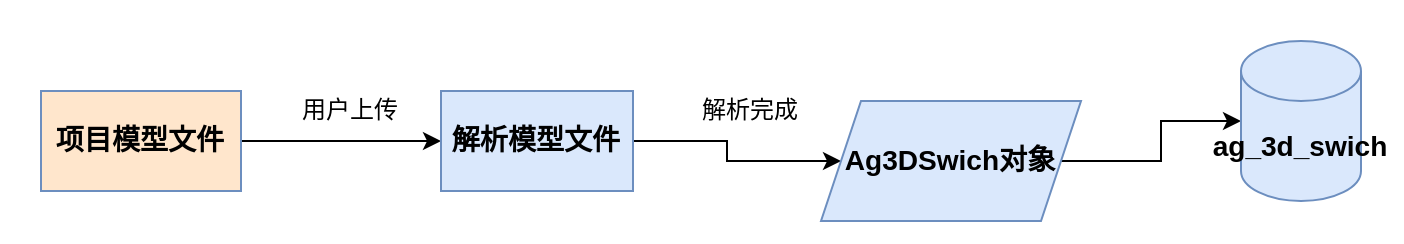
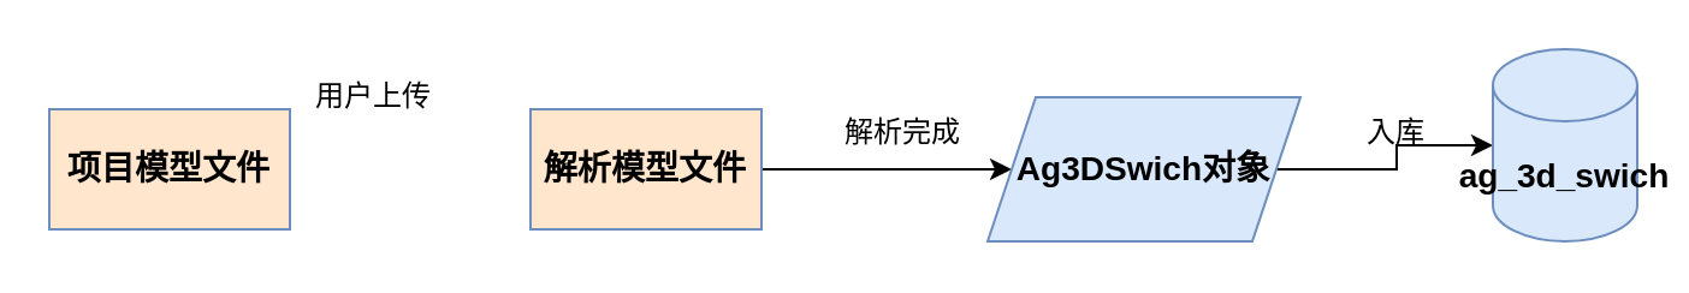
  <mxCell id="0" />
  <mxCell id="1" parent="0" />
- <mxCell id="2" style="edgeStyle=orthogonalEdgeStyle;rounded=0;orthogonalLoop=1;jettySize=auto;html=1;exitX=1;exitY=0.5;exitDx=0;exitDy=0;entryX=0;entryY=0.5;entryDx=0;entryDy=0;" edge="1" parent="1" source="3" target="5"><mxGeometry relative="1" as="geometry" /></mxCell>
  <mxCell id="3" value="&lt;h3&gt;项目模型文件&lt;/h3&gt;" style="rounded=0;whiteSpace=wrap;html=1;fillColor=#ffe6cc;strokeColor=#6c8ebf;" vertex="1" parent="1"><mxGeometry x="20" y="45" width="100" height="50" as="geometry" /></mxCell>
  <mxCell id="4" style="edgeStyle=orthogonalEdgeStyle;rounded=0;orthogonalLoop=1;jettySize=auto;html=1;exitX=1;exitY=0.5;exitDx=0;exitDy=0;entryX=0;entryY=0.5;entryDx=0;entryDy=0;" edge="1" parent="1" source="5" target="8"><mxGeometry relative="1" as="geometry" /></mxCell>
- <mxCell id="5" value="&lt;h3&gt;解析模型文件&lt;/h3&gt;" style="rounded=0;whiteSpace=wrap;html=1;fillColor=#dae8fc;strokeColor=#6c8ebf;" vertex="1" parent="1"><mxGeometry x="220" y="45" width="96" height="50" as="geometry" /></mxCell>
- <mxCell id="6" value="用户上传" style="text;html=1;strokeColor=none;fillColor=none;align=center;verticalAlign=middle;whiteSpace=wrap;rounded=0;" vertex="1" parent="1"><mxGeometry x="150" y="45" width="50" height="20" as="geometry" /></mxCell>
+ <mxCell id="5" value="&lt;h3&gt;解析模型文件&lt;/h3&gt;" style="rounded=0;whiteSpace=wrap;html=1;fillColor=#ffe6cc;strokeColor=#6c8ebf;" vertex="1" parent="1"><mxGeometry x="220" y="45" width="96" height="50" as="geometry" /></mxCell>
+ <mxCell id="6" value="用户上传" style="text;html=1;strokeColor=none;fillColor=none;align=center;verticalAlign=middle;whiteSpace=wrap;rounded=0;" vertex="1" parent="1"><mxGeometry x="130" y="30" width="50" height="20" as="geometry" /></mxCell>
  <mxCell id="7" style="edgeStyle=orthogonalEdgeStyle;rounded=0;orthogonalLoop=1;jettySize=auto;html=1;exitX=1;exitY=0.5;exitDx=0;exitDy=0;" edge="1" parent="1" source="8" target="9"><mxGeometry relative="1" as="geometry" /></mxCell>
- <mxCell id="8" value="&lt;h3&gt;Ag3DSwich对象&lt;/h3&gt;" style="shape=parallelogram;perimeter=parallelogramPerimeter;whiteSpace=wrap;html=1;fixedSize=1;fillColor=#dae8fc;strokeColor=#6c8ebf;" vertex="1" parent="1"><mxGeometry x="410" y="50" width="130" height="60" as="geometry" /></mxCell>
+ <mxCell id="8" value="&lt;h3&gt;Ag3DSwich对象&lt;/h3&gt;" style="shape=parallelogram;perimeter=parallelogramPerimeter;whiteSpace=wrap;html=1;fixedSize=1;fillColor=#dae8fc;strokeColor=#6c8ebf;" vertex="1" parent="1"><mxGeometry x="410" y="40" width="130" height="60" as="geometry" /></mxCell>
  <mxCell id="9" value="&lt;h3&gt;ag_3d_swich&lt;/h3&gt;" style="shape=cylinder3;whiteSpace=wrap;html=1;boundedLbl=1;backgroundOutline=1;size=15;fillColor=#dae8fc;strokeColor=#6c8ebf;" vertex="1" parent="1"><mxGeometry x="620" y="20" width="60" height="80" as="geometry" /></mxCell>
+ <mxCell id="10" value="入库" style="text;html=1;strokeColor=none;fillColor=none;align=center;verticalAlign=middle;whiteSpace=wrap;rounded=0;" vertex="1" parent="1"><mxGeometry x="560" y="45" width="40" height="20" as="geometry" /></mxCell>
  <mxCell id="11" value="解析完成" style="text;html=1;strokeColor=none;fillColor=none;align=center;verticalAlign=middle;whiteSpace=wrap;rounded=0;" vertex="1" parent="1"><mxGeometry x="350" y="45" width="50" height="20" as="geometry" /></mxCell>
